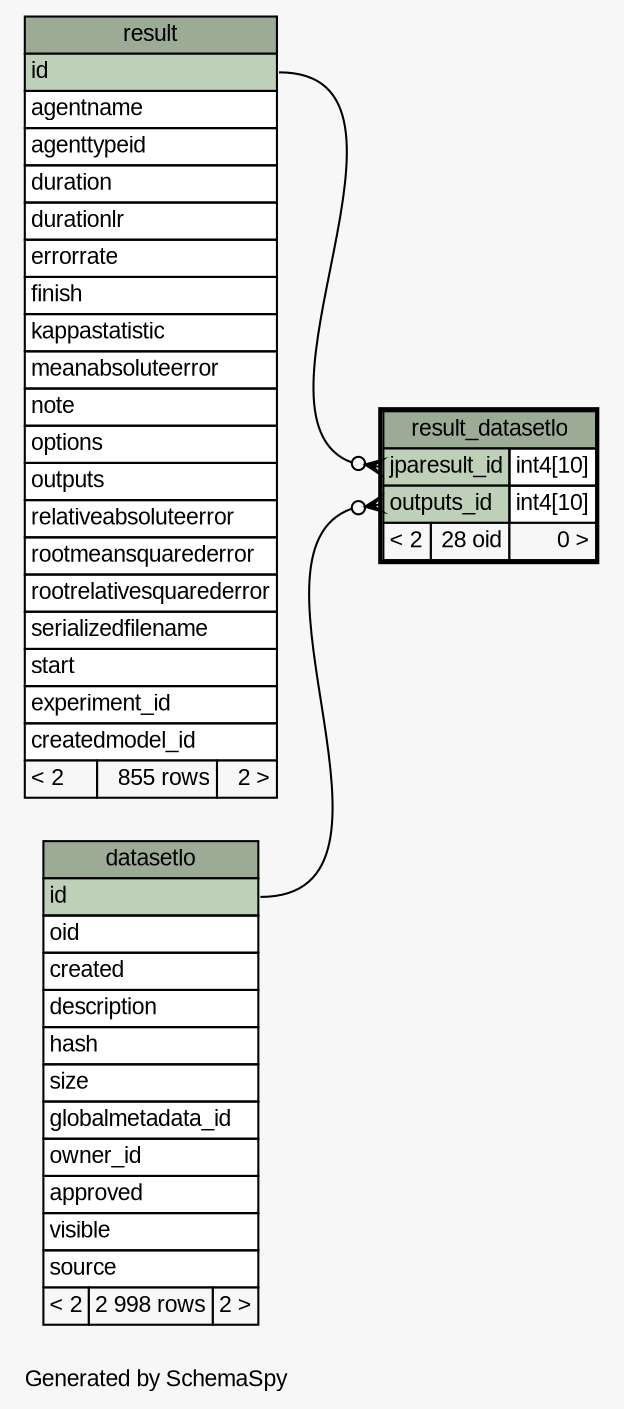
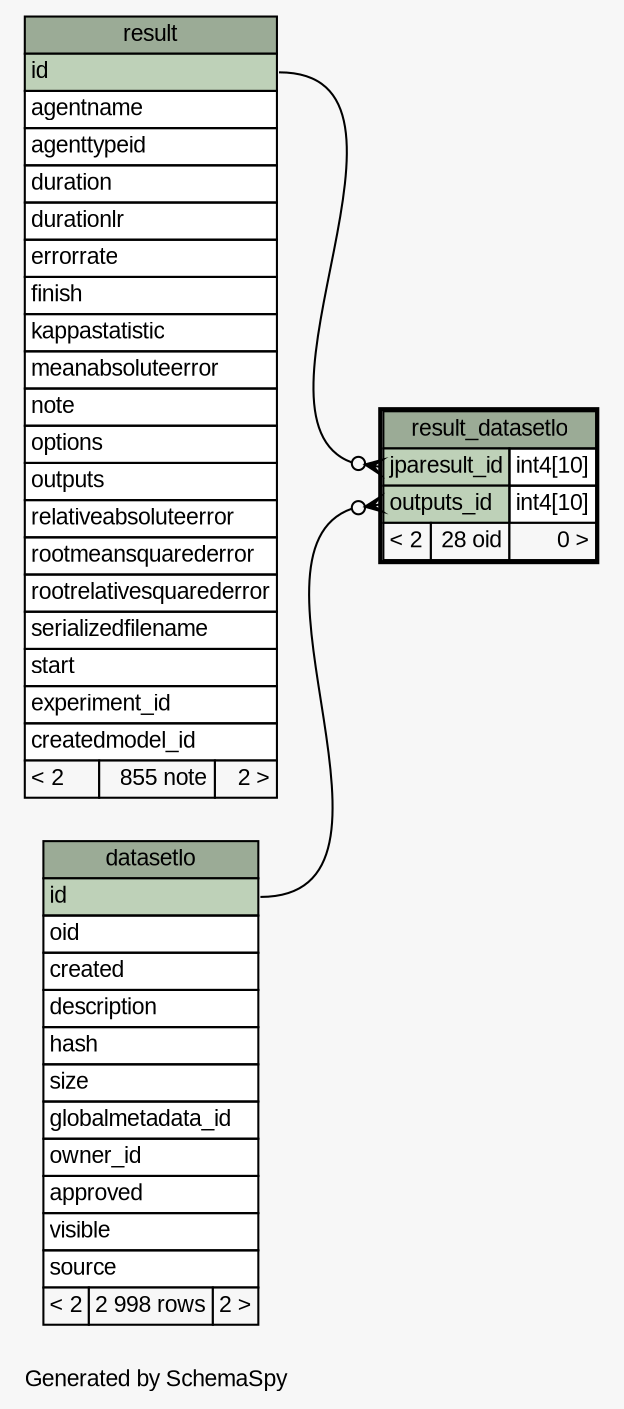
  digraph {
    bgcolor="#f7f7f7"
    fontname="Liberation Sans"
    fontsize=11
    label="\nGenerated by SchemaSpy"
    labeljust=l
    nodesep=0.18
    rankdir=RL
    ranksep=0.46
    node [fontname="Liberation Sans" fontsize=11 shape=plaintext]
    edge [arrowhead=none arrowsize=0.8 arrowtail=crowodot dir=back fontname="Liberation Sans" headport="id:e"]
    n1 [label=<     <TABLE BORDER="2" CELLBORDER="1" CELLSPACING="0" BGCOLOR="#ffffff">       <TR><TD COLSPAN="3" BGCOLOR="#9bab96" ALIGN="CENTER">result_datasetlo</TD></TR>       <TR><TD PORT="jparesult_id" COLSPAN="2" BGCOLOR="#bed1b8" ALIGN="LEFT">jparesult_id</TD><TD PORT="jparesult_id.type" ALIGN="LEFT">int4[10]</TD></TR>       <TR><TD PORT="outputs_id" COLSPAN="2" BGCOLOR="#bed1b8" ALIGN="LEFT">outputs_id</TD><TD PORT="outputs_id.type" ALIGN="LEFT">int4[10]</TD></TR>       <TR><TD ALIGN="LEFT" BGCOLOR="#f7f7f7">&lt; 2</TD><TD ALIGN="RIGHT" BGCOLOR="#f7f7f7">28 oid</TD><TD ALIGN="RIGHT" BGCOLOR="#f7f7f7">0 &gt;</TD></TR>     </TABLE>>]
-   n2 [label=<     <TABLE BORDER="0" CELLBORDER="1" CELLSPACING="0" BGCOLOR="#ffffff">       <TR><TD COLSPAN="3" BGCOLOR="#9bab96" ALIGN="CENTER">result</TD></TR>       <TR><TD PORT="id" COLSPAN="3" BGCOLOR="#bed1b8" ALIGN="LEFT">id</TD></TR>       <TR><TD PORT="agentname" COLSPAN="3" ALIGN="LEFT">agentname</TD></TR>       <TR><TD PORT="agenttypeid" COLSPAN="3" ALIGN="LEFT">agenttypeid</TD></TR>       <TR><TD PORT="duration" COLSPAN="3" ALIGN="LEFT">duration</TD></TR>       <TR><TD PORT="durationlr" COLSPAN="3" ALIGN="LEFT">durationlr</TD></TR>       <TR><TD PORT="errorrate" COLSPAN="3" ALIGN="LEFT">errorrate</TD></TR>       <TR><TD PORT="finish" COLSPAN="3" ALIGN="LEFT">finish</TD></TR>       <TR><TD PORT="kappastatistic" COLSPAN="3" ALIGN="LEFT">kappastatistic</TD></TR>       <TR><TD PORT="meanabsoluteerror" COLSPAN="3" ALIGN="LEFT">meanabsoluteerror</TD></TR>       <TR><TD PORT="note" COLSPAN="3" ALIGN="LEFT">note</TD></TR>       <TR><TD PORT="options" COLSPAN="3" ALIGN="LEFT">options</TD></TR>       <TR><TD PORT="outputs" COLSPAN="3" ALIGN="LEFT">outputs</TD></TR>       <TR><TD PORT="relativeabsoluteerror" COLSPAN="3" ALIGN="LEFT">relativeabsoluteerror</TD></TR>       <TR><TD PORT="rootmeansquarederror" COLSPAN="3" ALIGN="LEFT">rootmeansquarederror</TD></TR>       <TR><TD PORT="rootrelativesquarederror" COLSPAN="3" ALIGN="LEFT">rootrelativesquarederror</TD></TR>       <TR><TD PORT="serializedfilename" COLSPAN="3" ALIGN="LEFT">serializedfilename</TD></TR>       <TR><TD PORT="start" COLSPAN="3" ALIGN="LEFT">start</TD></TR>       <TR><TD PORT="experiment_id" COLSPAN="3" ALIGN="LEFT">experiment_id</TD></TR>       <TR><TD PORT="createdmodel_id" COLSPAN="3" ALIGN="LEFT">createdmodel_id</TD></TR>       <TR><TD ALIGN="LEFT" BGCOLOR="#f7f7f7">&lt; 2</TD><TD ALIGN="RIGHT" BGCOLOR="#f7f7f7">855 rows</TD><TD ALIGN="RIGHT" BGCOLOR="#f7f7f7">2 &gt;</TD></TR>     </TABLE>>]
+   n2 [label=<     <TABLE BORDER="0" CELLBORDER="1" CELLSPACING="0" BGCOLOR="#ffffff">       <TR><TD COLSPAN="3" BGCOLOR="#9bab96" ALIGN="CENTER">result</TD></TR>       <TR><TD PORT="id" COLSPAN="3" BGCOLOR="#bed1b8" ALIGN="LEFT">id</TD></TR>       <TR><TD PORT="agentname" COLSPAN="3" ALIGN="LEFT">agentname</TD></TR>       <TR><TD PORT="agenttypeid" COLSPAN="3" ALIGN="LEFT">agenttypeid</TD></TR>       <TR><TD PORT="duration" COLSPAN="3" ALIGN="LEFT">duration</TD></TR>       <TR><TD PORT="durationlr" COLSPAN="3" ALIGN="LEFT">durationlr</TD></TR>       <TR><TD PORT="errorrate" COLSPAN="3" ALIGN="LEFT">errorrate</TD></TR>       <TR><TD PORT="finish" COLSPAN="3" ALIGN="LEFT">finish</TD></TR>       <TR><TD PORT="kappastatistic" COLSPAN="3" ALIGN="LEFT">kappastatistic</TD></TR>       <TR><TD PORT="meanabsoluteerror" COLSPAN="3" ALIGN="LEFT">meanabsoluteerror</TD></TR>       <TR><TD PORT="note" COLSPAN="3" ALIGN="LEFT">note</TD></TR>       <TR><TD PORT="options" COLSPAN="3" ALIGN="LEFT">options</TD></TR>       <TR><TD PORT="outputs" COLSPAN="3" ALIGN="LEFT">outputs</TD></TR>       <TR><TD PORT="relativeabsoluteerror" COLSPAN="3" ALIGN="LEFT">relativeabsoluteerror</TD></TR>       <TR><TD PORT="rootmeansquarederror" COLSPAN="3" ALIGN="LEFT">rootmeansquarederror</TD></TR>       <TR><TD PORT="rootrelativesquarederror" COLSPAN="3" ALIGN="LEFT">rootrelativesquarederror</TD></TR>       <TR><TD PORT="serializedfilename" COLSPAN="3" ALIGN="LEFT">serializedfilename</TD></TR>       <TR><TD PORT="start" COLSPAN="3" ALIGN="LEFT">start</TD></TR>       <TR><TD PORT="experiment_id" COLSPAN="3" ALIGN="LEFT">experiment_id</TD></TR>       <TR><TD PORT="createdmodel_id" COLSPAN="3" ALIGN="LEFT">createdmodel_id</TD></TR>       <TR><TD ALIGN="LEFT" BGCOLOR="#f7f7f7">&lt; 2</TD><TD ALIGN="RIGHT" BGCOLOR="#f7f7f7">855 note</TD><TD ALIGN="RIGHT" BGCOLOR="#f7f7f7">2 &gt;</TD></TR>     </TABLE>>]
    n3 [label=<     <TABLE BORDER="0" CELLBORDER="1" CELLSPACING="0" BGCOLOR="#ffffff">       <TR><TD COLSPAN="3" BGCOLOR="#9bab96" ALIGN="CENTER">datasetlo</TD></TR>       <TR><TD PORT="id" COLSPAN="3" BGCOLOR="#bed1b8" ALIGN="LEFT">id</TD></TR>       <TR><TD PORT="oid" COLSPAN="3" ALIGN="LEFT">oid</TD></TR>       <TR><TD PORT="created" COLSPAN="3" ALIGN="LEFT">created</TD></TR>       <TR><TD PORT="description" COLSPAN="3" ALIGN="LEFT">description</TD></TR>       <TR><TD PORT="hash" COLSPAN="3" ALIGN="LEFT">hash</TD></TR>       <TR><TD PORT="size" COLSPAN="3" ALIGN="LEFT">size</TD></TR>       <TR><TD PORT="globalmetadata_id" COLSPAN="3" ALIGN="LEFT">globalmetadata_id</TD></TR>       <TR><TD PORT="owner_id" COLSPAN="3" ALIGN="LEFT">owner_id</TD></TR>       <TR><TD PORT="approved" COLSPAN="3" ALIGN="LEFT">approved</TD></TR>       <TR><TD PORT="visible" COLSPAN="3" ALIGN="LEFT">visible</TD></TR>       <TR><TD PORT="source" COLSPAN="3" ALIGN="LEFT">source</TD></TR>       <TR><TD ALIGN="LEFT" BGCOLOR="#f7f7f7">&lt; 2</TD><TD ALIGN="RIGHT" BGCOLOR="#f7f7f7">2 998 rows</TD><TD ALIGN="RIGHT" BGCOLOR="#f7f7f7">2 &gt;</TD></TR>     </TABLE>>]
    n1 -> n2 [tailport="jparesult_id:w"]
    n1 -> n3 [tailport="outputs_id:w"]
  }
